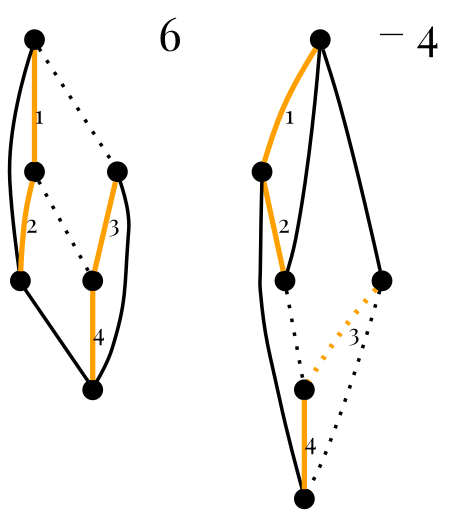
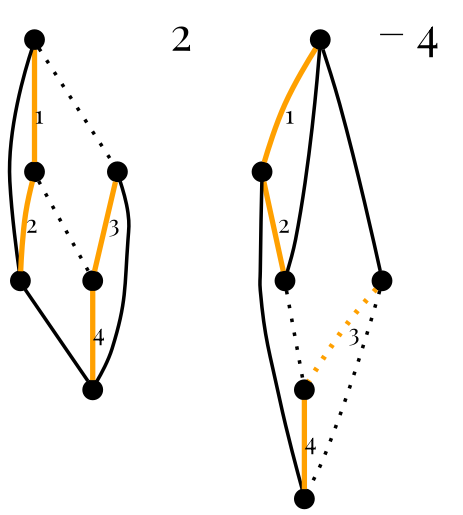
  graph {
    fontname="Playfair Display"
    node [shape=point fontname="Playfair Display"]
    edge [forest=False order=-1 penwidth=2.0 style=solid fontname="Playfair Display"]
    0 [width="0.15pt"]
    1 [width="0.15pt"]
    2 [width="0.15pt"]
    3 [width="0.15pt"]
    4 [width="0.15pt"]
    5 [width="0.15pt"]
-   n7 [fontsize="26pt" label=6 shape=plaintext]
+   n7 [fontsize="26pt" label="  2" shape=plaintext]
    7 [width="0.15pt"]
    8 [width="0.15pt"]
    9 [width="0.15pt"]
    10 [width="0.15pt"]
    12 [width="0.15pt"]
    11 [width="0.15pt"]
    n14 [fontsize="26pt" label="− 4" shape=plaintext]
    0 -- 1 [color="#ffa000" forest=True label=1 order=1 penwidth=3 style=bold]
    0 -- 2
    0 -- 3 [style=dotted]
    1 -- 2 [color="#ffa000" forest=True label=2 order=2 penwidth=3]
    1 -- 4 [style=dotted]
    2 -- 5 [style=bold]
    3 -- 4 [color="#ffa000" forest=True label=3 order=3 penwidth=3]
    3 -- 5
    4 -- 5 [color="#ffa000" forest=True label=4 order=4 penwidth=3 style=bold]
    7 -- 8 [color="#ffa000" forest=True label=1 order=1 penwidth=3]
    7 -- 9 [style=bold]
    7 -- 10
    8 -- 9 [color="#ffa000" forest=True label=2 order=2 penwidth=3 style=bold]
    8 -- 12 [style=bold]
    9 -- 11 [style=dotted]
    10 -- 12 [style=dotted]
    10 -- 11 [color="#ffa000" forest=True label=3 order=3 penwidth=3 style=dotted]
    11 -- 12 [color="#ffa000" forest=True label=4 order=4 penwidth=3]
  }
